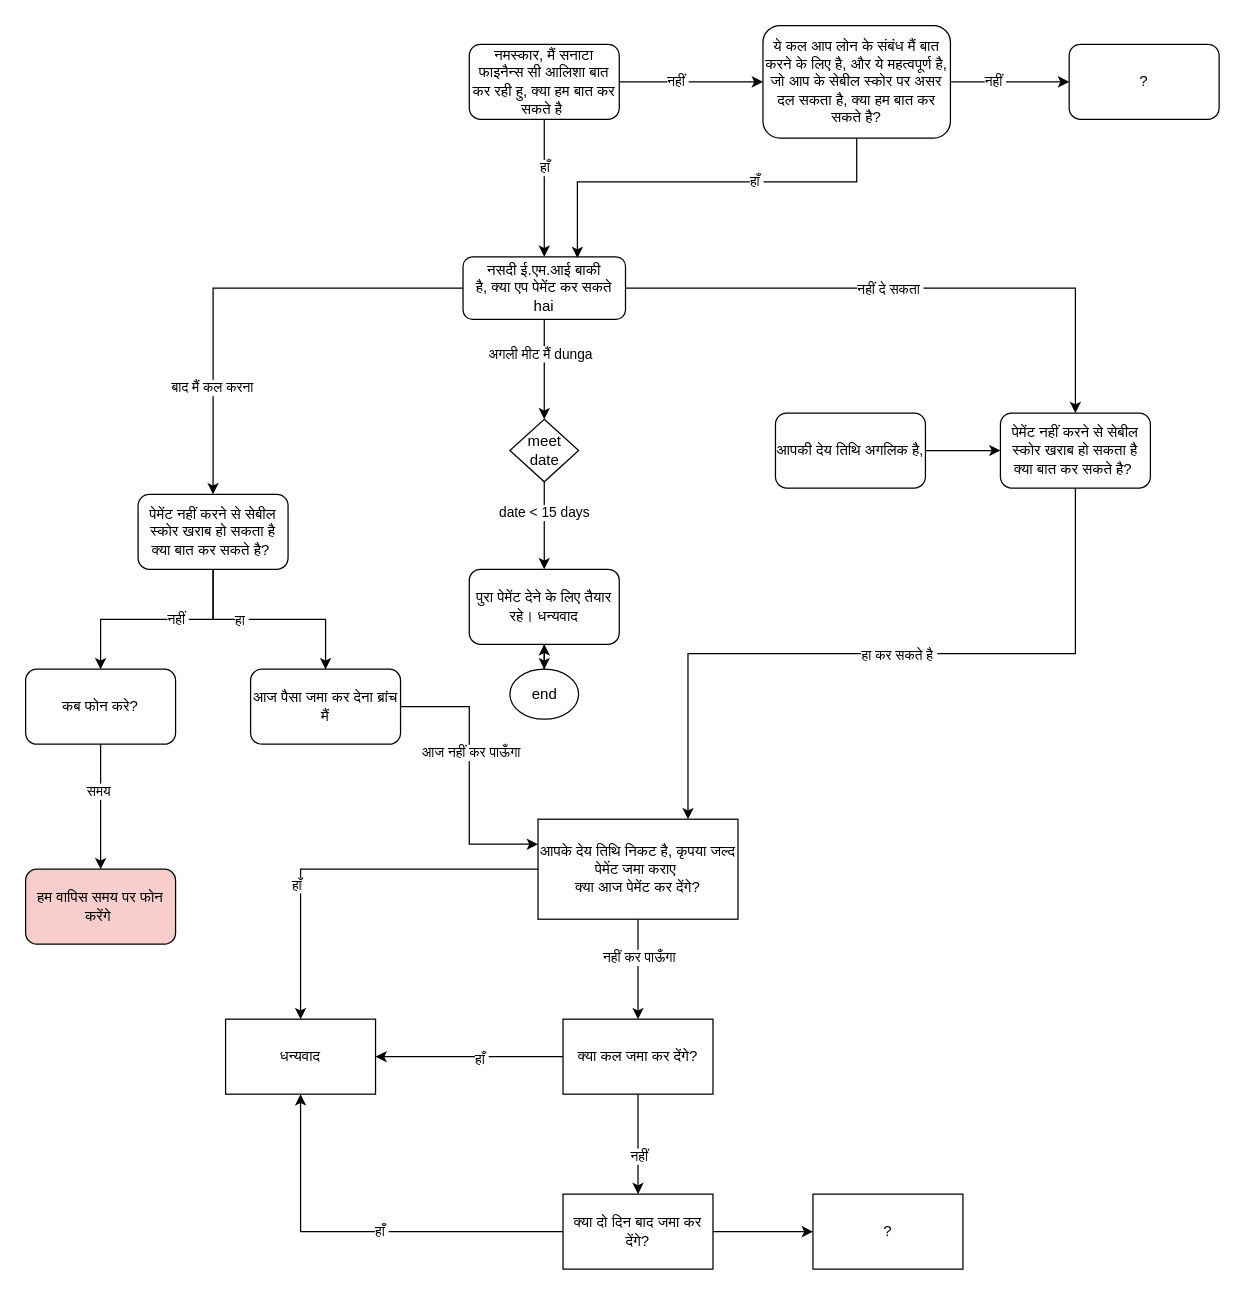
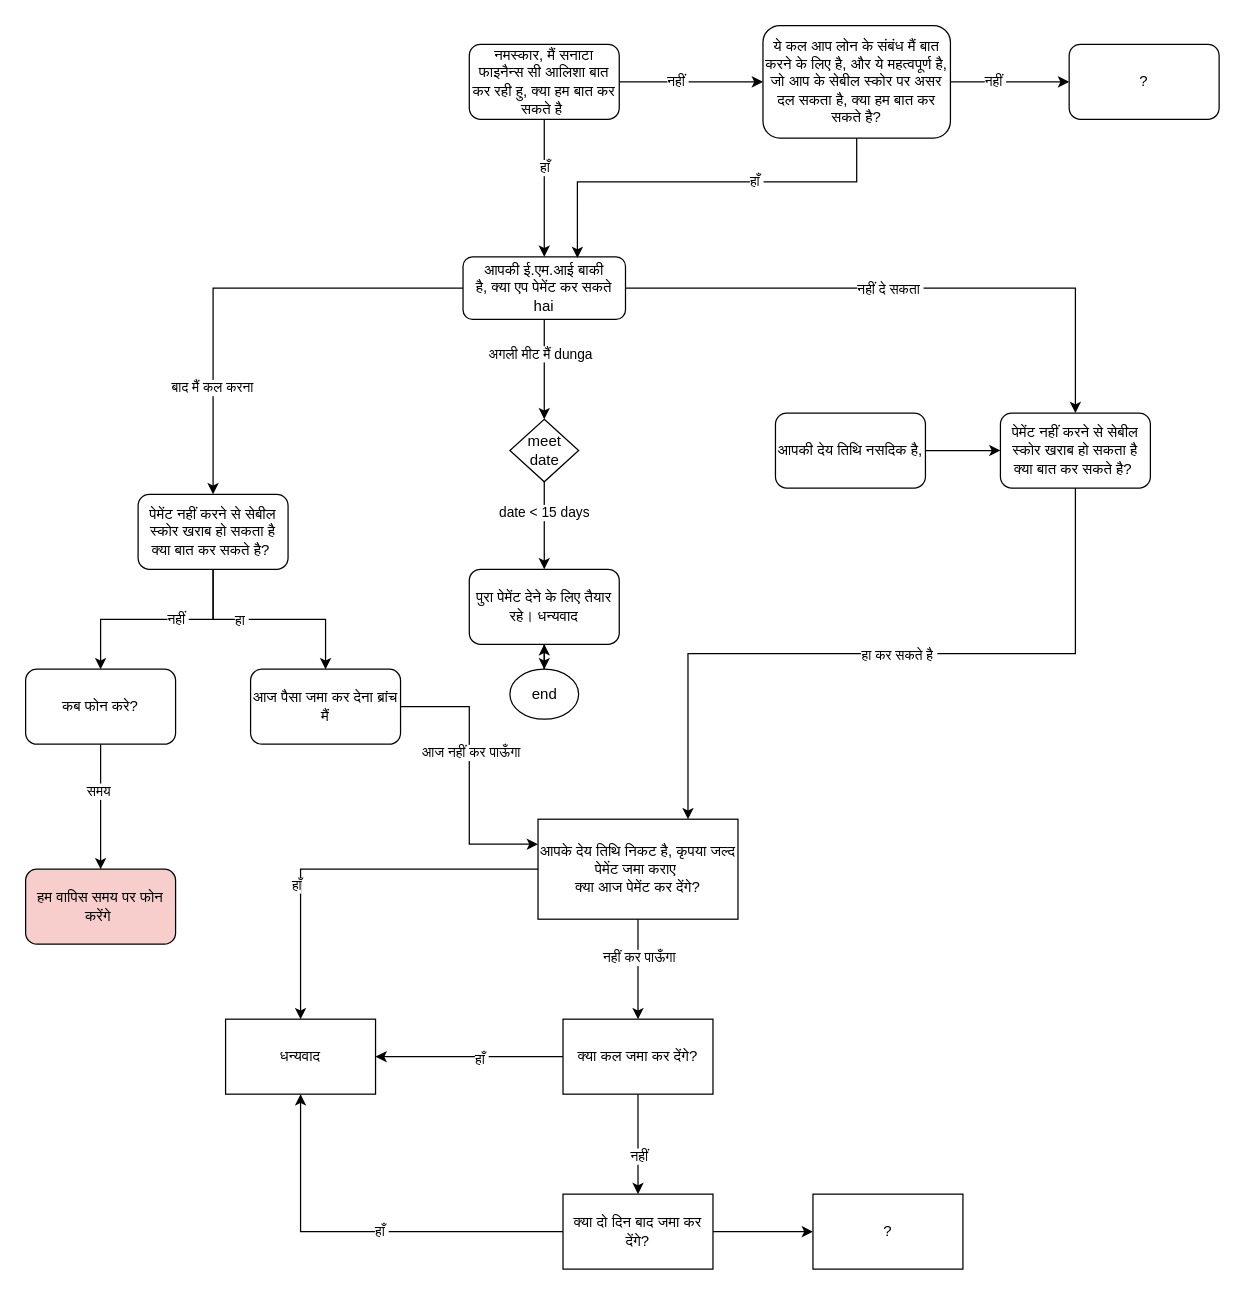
  <mxCell id="0" />
  <mxCell id="1" parent="0" />
  <mxCell id="2" value="" style="edgeStyle=orthogonalEdgeStyle;rounded=0;orthogonalLoop=1;jettySize=auto;html=1;" parent="1" source="8" target="13" edge="1"><mxGeometry relative="1" as="geometry" /></mxCell>
  <mxCell id="3" value="बाद मैं कल करना&amp;nbsp;" style="edgeLabel;html=1;align=center;verticalAlign=middle;resizable=0;points=[];" parent="2" vertex="1" connectable="0"><mxGeometry x="0.425" relative="1" as="geometry"><mxPoint y="19" as="offset" /></mxGeometry></mxCell>
  <mxCell id="4" value="" style="edgeStyle=orthogonalEdgeStyle;rounded=0;orthogonalLoop=1;jettySize=auto;html=1;" parent="1" source="45" target="15" edge="1"><mxGeometry relative="1" as="geometry"><Array as="points"><mxPoint x="435" y="425" /><mxPoint x="435" y="425" /></Array></mxGeometry></mxCell>
  <mxCell id="5" value="date &amp;lt; 15 days" style="edgeLabel;html=1;align=center;verticalAlign=middle;resizable=0;points=[];" vertex="1" connectable="0" parent="4"><mxGeometry x="-0.304" y="-1" relative="1" as="geometry"><mxPoint as="offset" /></mxGeometry></mxCell>
  <mxCell id="6" value="" style="edgeStyle=orthogonalEdgeStyle;rounded=0;orthogonalLoop=1;jettySize=auto;html=1;" parent="1" source="8" target="18" edge="1"><mxGeometry relative="1" as="geometry" /></mxCell>
  <mxCell id="7" value="नहीं दे सकता&amp;nbsp;" style="edgeLabel;html=1;align=center;verticalAlign=middle;resizable=0;points=[];" parent="6" vertex="1" connectable="0"><mxGeometry x="0.529" y="-3" relative="1" as="geometry"><mxPoint x="-141" y="-3" as="offset" /></mxGeometry></mxCell>
- <mxCell id="8" value="नसदी ई.एम.आई बाकी&lt;br&gt;है, क्या एप पेमेंट कर सकते&lt;br&gt;hai" style="rounded=1;whiteSpace=wrap;html=1;" parent="1" vertex="1"><mxGeometry x="370" y="205" width="130" height="50" as="geometry" /></mxCell>
+ <mxCell id="8" value="आपकी ई.एम.आई बाकी&lt;br&gt;है, क्या एप पेमेंट कर सकते&lt;br&gt;hai" style="rounded=1;whiteSpace=wrap;html=1;" parent="1" vertex="1"><mxGeometry x="370" y="205" width="130" height="50" as="geometry" /></mxCell>
  <mxCell id="9" value="" style="edgeStyle=orthogonalEdgeStyle;rounded=0;orthogonalLoop=1;jettySize=auto;html=1;" parent="1" source="13" target="21" edge="1"><mxGeometry relative="1" as="geometry" /></mxCell>
  <mxCell id="10" value="हा&amp;nbsp;" style="edgeLabel;html=1;align=center;verticalAlign=middle;resizable=0;points=[];" parent="9" vertex="1" connectable="0"><mxGeometry x="-0.265" relative="1" as="geometry"><mxPoint as="offset" /></mxGeometry></mxCell>
  <mxCell id="11" value="" style="edgeStyle=orthogonalEdgeStyle;rounded=0;orthogonalLoop=1;jettySize=auto;html=1;" parent="1" source="13" target="24" edge="1"><mxGeometry relative="1" as="geometry" /></mxCell>
  <mxCell id="12" value="नहीं&amp;nbsp;" style="edgeLabel;html=1;align=center;verticalAlign=middle;resizable=0;points=[];" parent="11" vertex="1" connectable="0"><mxGeometry x="-0.189" y="-1" relative="1" as="geometry"><mxPoint as="offset" /></mxGeometry></mxCell>
  <mxCell id="13" value="पेमेंट नहीं करने से सेबील स्कोर खराब हो सकता है&lt;br&gt;क्या बात कर सकते है?&amp;nbsp;" style="whiteSpace=wrap;html=1;rounded=1;" parent="1" vertex="1"><mxGeometry x="110" y="395" width="120" height="60" as="geometry" /></mxCell>
  <mxCell id="14" value="" style="edgeStyle=orthogonalEdgeStyle;rounded=0;orthogonalLoop=1;jettySize=auto;html=1;" edge="1" parent="1" source="15" target="37"><mxGeometry relative="1" as="geometry" /></mxCell>
  <mxCell id="15" value="पुरा पेमेंट देने के लिए तैयार रहे। धन्यवाद" style="whiteSpace=wrap;html=1;rounded=1;" parent="1" vertex="1"><mxGeometry x="375" y="455" width="120" height="60" as="geometry" /></mxCell>
  <mxCell id="16" style="edgeStyle=orthogonalEdgeStyle;rounded=0;orthogonalLoop=1;jettySize=auto;html=1;entryX=0.75;entryY=0;entryDx=0;entryDy=0;exitX=0.5;exitY=1;exitDx=0;exitDy=0;" edge="1" parent="1" source="18" target="29"><mxGeometry relative="1" as="geometry" /></mxCell>
  <mxCell id="17" value="हा कर सकते है&amp;nbsp;" style="edgeLabel;html=1;align=center;verticalAlign=middle;resizable=0;points=[];" vertex="1" connectable="0" parent="16"><mxGeometry x="-0.046" y="1" relative="1" as="geometry"><mxPoint as="offset" /></mxGeometry></mxCell>
  <mxCell id="18" value="&lt;span style=&quot;font-family: Helvetica; font-size: 12px; font-style: normal; font-variant-ligatures: normal; font-variant-caps: normal; font-weight: 400; letter-spacing: normal; orphans: 2; text-align: center; text-indent: 0px; text-transform: none; widows: 2; word-spacing: 0px; -webkit-text-stroke-width: 0px; text-decoration-thickness: initial; text-decoration-style: initial; text-decoration-color: initial; float: none; display: inline !important;&quot;&gt;पेमेंट नहीं करने से सेबील स्कोर खराब हो सकता है&lt;/span&gt;&lt;br style=&quot;border-color: var(--border-color); font-family: Helvetica; font-size: 12px; font-style: normal; font-variant-ligatures: normal; font-variant-caps: normal; font-weight: 400; letter-spacing: normal; orphans: 2; text-align: center; text-indent: 0px; text-transform: none; widows: 2; word-spacing: 0px; -webkit-text-stroke-width: 0px; text-decoration-thickness: initial; text-decoration-style: initial; text-decoration-color: initial;&quot;&gt;&lt;span style=&quot;font-family: Helvetica; font-size: 12px; font-style: normal; font-variant-ligatures: normal; font-variant-caps: normal; font-weight: 400; letter-spacing: normal; orphans: 2; text-align: center; text-indent: 0px; text-transform: none; widows: 2; word-spacing: 0px; -webkit-text-stroke-width: 0px; text-decoration-thickness: initial; text-decoration-style: initial; text-decoration-color: initial; float: none; display: inline !important;&quot;&gt;क्या बात कर सकते है?&amp;nbsp;&lt;/span&gt;" style="whiteSpace=wrap;html=1;rounded=1;labelBackgroundColor=none;fontColor=default;" parent="1" vertex="1"><mxGeometry x="800" y="330" width="120" height="60" as="geometry" /></mxCell>
  <mxCell id="19" style="edgeStyle=orthogonalEdgeStyle;rounded=0;orthogonalLoop=1;jettySize=auto;html=1;entryX=0;entryY=0.25;entryDx=0;entryDy=0;" edge="1" parent="1" source="21" target="29"><mxGeometry relative="1" as="geometry" /></mxCell>
  <mxCell id="20" value="आज नहीं कर पाऊँगा&amp;nbsp;" style="edgeLabel;html=1;align=center;verticalAlign=middle;resizable=0;points=[];" vertex="1" connectable="0" parent="19"><mxGeometry x="-0.169" y="2" relative="1" as="geometry"><mxPoint as="offset" /></mxGeometry></mxCell>
  <mxCell id="21" value="आज पैसा जमा कर देना ब्रांच मैं" style="whiteSpace=wrap;html=1;rounded=1;" parent="1" vertex="1"><mxGeometry x="200" y="535" width="120" height="60" as="geometry" /></mxCell>
  <mxCell id="22" value="" style="edgeStyle=orthogonalEdgeStyle;rounded=0;orthogonalLoop=1;jettySize=auto;html=1;" edge="1" parent="1" source="24" target="58"><mxGeometry relative="1" as="geometry" /></mxCell>
  <mxCell id="23" value="समय&amp;nbsp;" style="edgeLabel;html=1;align=center;verticalAlign=middle;resizable=0;points=[];" vertex="1" connectable="0" parent="22"><mxGeometry x="-0.26" y="-1" relative="1" as="geometry"><mxPoint as="offset" /></mxGeometry></mxCell>
  <mxCell id="24" value="कब फोन करे?" style="whiteSpace=wrap;html=1;rounded=1;" parent="1" vertex="1"><mxGeometry x="20" y="535" width="120" height="60" as="geometry" /></mxCell>
  <mxCell id="25" value="" style="edgeStyle=orthogonalEdgeStyle;rounded=0;orthogonalLoop=1;jettySize=auto;html=1;" edge="1" parent="1" source="29" target="30"><mxGeometry relative="1" as="geometry" /></mxCell>
  <mxCell id="26" value="हाँ" style="edgeLabel;html=1;align=center;verticalAlign=middle;resizable=0;points=[];" vertex="1" connectable="0" parent="25"><mxGeometry x="0.305" y="-4" relative="1" as="geometry"><mxPoint as="offset" /></mxGeometry></mxCell>
  <mxCell id="27" value="" style="edgeStyle=orthogonalEdgeStyle;rounded=0;orthogonalLoop=1;jettySize=auto;html=1;" edge="1" parent="1" source="29" target="35"><mxGeometry relative="1" as="geometry" /></mxCell>
  <mxCell id="28" value="नहीं कर पाऊँगा" style="edgeLabel;html=1;align=center;verticalAlign=middle;resizable=0;points=[];" vertex="1" connectable="0" parent="27"><mxGeometry x="-0.253" relative="1" as="geometry"><mxPoint as="offset" /></mxGeometry></mxCell>
  <mxCell id="29" value="आपके देय तिथि निकट है, कृपया जल्द पेमेंट जमा कराए&amp;nbsp;&lt;br&gt;क्या आज पेमेंट कर देंगे?" style="whiteSpace=wrap;html=1;" vertex="1" parent="1"><mxGeometry x="430" y="655" width="160" height="80" as="geometry" /></mxCell>
  <mxCell id="30" value="धन्यवाद" style="whiteSpace=wrap;html=1;" vertex="1" parent="1"><mxGeometry x="180" y="815" width="120" height="60" as="geometry" /></mxCell>
  <mxCell id="31" style="edgeStyle=orthogonalEdgeStyle;rounded=0;orthogonalLoop=1;jettySize=auto;html=1;entryX=1;entryY=0.5;entryDx=0;entryDy=0;" edge="1" parent="1" source="35" target="30"><mxGeometry relative="1" as="geometry" /></mxCell>
  <mxCell id="32" value="हाँ&amp;nbsp;" style="edgeLabel;html=1;align=center;verticalAlign=middle;resizable=0;points=[];" vertex="1" connectable="0" parent="31"><mxGeometry x="-0.12" y="1" relative="1" as="geometry"><mxPoint as="offset" /></mxGeometry></mxCell>
  <mxCell id="33" value="" style="edgeStyle=orthogonalEdgeStyle;rounded=0;orthogonalLoop=1;jettySize=auto;html=1;" edge="1" parent="1" source="35" target="41"><mxGeometry relative="1" as="geometry" /></mxCell>
  <mxCell id="34" value="नहीं" style="edgeLabel;html=1;align=center;verticalAlign=middle;resizable=0;points=[];" vertex="1" connectable="0" parent="33"><mxGeometry x="0.216" relative="1" as="geometry"><mxPoint as="offset" /></mxGeometry></mxCell>
  <mxCell id="35" value="क्या कल जमा कर देंगे?&lt;br&gt;" style="whiteSpace=wrap;html=1;" vertex="1" parent="1"><mxGeometry x="450" y="815" width="120" height="60" as="geometry" /></mxCell>
  <mxCell id="36" value="" style="edgeStyle=orthogonalEdgeStyle;rounded=0;orthogonalLoop=1;jettySize=auto;html=1;" edge="1" parent="1" source="37" target="15"><mxGeometry relative="1" as="geometry" /></mxCell>
  <mxCell id="37" value="end" style="ellipse;whiteSpace=wrap;html=1;rounded=1;" vertex="1" parent="1"><mxGeometry x="407.5" y="535" width="55" height="40" as="geometry" /></mxCell>
  <mxCell id="38" style="edgeStyle=orthogonalEdgeStyle;rounded=0;orthogonalLoop=1;jettySize=auto;html=1;entryX=0.5;entryY=1;entryDx=0;entryDy=0;" edge="1" parent="1" source="41" target="30"><mxGeometry relative="1" as="geometry" /></mxCell>
  <mxCell id="39" value="हाँ&amp;nbsp;" style="edgeLabel;html=1;align=center;verticalAlign=middle;resizable=0;points=[];" vertex="1" connectable="0" parent="38"><mxGeometry x="-0.087" y="-1" relative="1" as="geometry"><mxPoint as="offset" /></mxGeometry></mxCell>
  <mxCell id="40" value="" style="edgeStyle=orthogonalEdgeStyle;rounded=0;orthogonalLoop=1;jettySize=auto;html=1;" edge="1" parent="1" source="41" target="57"><mxGeometry relative="1" as="geometry" /></mxCell>
  <mxCell id="41" value="क्या दो दिन बाद जमा कर देंगे?" style="whiteSpace=wrap;html=1;" vertex="1" parent="1"><mxGeometry x="450" y="955" width="120" height="60" as="geometry" /></mxCell>
  <mxCell id="42" value="" style="edgeStyle=orthogonalEdgeStyle;rounded=0;orthogonalLoop=1;jettySize=auto;html=1;" edge="1" parent="1" source="8" target="45"><mxGeometry relative="1" as="geometry"><mxPoint x="435" y="275" as="sourcePoint" /><mxPoint x="435" y="395" as="targetPoint" /></mxGeometry></mxCell>
  <mxCell id="43" value="अगली मीट मैं dunga" style="edgeLabel;html=1;align=center;verticalAlign=middle;resizable=0;points=[];" vertex="1" connectable="0" parent="42"><mxGeometry x="-0.327" y="-4" relative="1" as="geometry"><mxPoint as="offset" /></mxGeometry></mxCell>
  <mxCell id="44" style="edgeStyle=orthogonalEdgeStyle;rounded=0;orthogonalLoop=1;jettySize=auto;html=1;entryX=0;entryY=0.5;entryDx=0;entryDy=0;" edge="1" parent="1" source="59" target="18"><mxGeometry relative="1" as="geometry" /></mxCell>
  <mxCell id="45" value="meet&lt;br&gt;date" style="rhombus;whiteSpace=wrap;html=1;" vertex="1" parent="1"><mxGeometry x="407.5" y="335" width="55" height="50" as="geometry" /></mxCell>
  <mxCell id="46" value="" style="edgeStyle=orthogonalEdgeStyle;rounded=0;orthogonalLoop=1;jettySize=auto;html=1;" edge="1" parent="1" source="50" target="8"><mxGeometry relative="1" as="geometry" /></mxCell>
  <mxCell id="47" value="हाँ&amp;nbsp;" style="edgeLabel;html=1;align=center;verticalAlign=middle;resizable=0;points=[];" vertex="1" connectable="0" parent="46"><mxGeometry x="-0.312" y="1" relative="1" as="geometry"><mxPoint as="offset" /></mxGeometry></mxCell>
  <mxCell id="48" value="" style="edgeStyle=orthogonalEdgeStyle;rounded=0;orthogonalLoop=1;jettySize=auto;html=1;" edge="1" parent="1" source="50" target="55"><mxGeometry relative="1" as="geometry" /></mxCell>
  <mxCell id="49" value="नहीं&amp;nbsp;" style="edgeLabel;html=1;align=center;verticalAlign=middle;resizable=0;points=[];" vertex="1" connectable="0" parent="48"><mxGeometry x="-0.203" y="1" relative="1" as="geometry"><mxPoint as="offset" /></mxGeometry></mxCell>
  <mxCell id="50" value="नमस्कार, मैं सनाटा फाइनैन्स सी आलिशा बात कर रही हु, क्या हम बात कर सकते है&amp;nbsp;" style="whiteSpace=wrap;html=1;rounded=1;" vertex="1" parent="1"><mxGeometry x="375" y="35" width="120" height="60" as="geometry" /></mxCell>
  <mxCell id="51" style="edgeStyle=orthogonalEdgeStyle;rounded=0;orthogonalLoop=1;jettySize=auto;html=1;entryX=0.704;entryY=0.02;entryDx=0;entryDy=0;entryPerimeter=0;" edge="1" parent="1" source="55" target="8"><mxGeometry relative="1" as="geometry"><Array as="points"><mxPoint x="685" y="145" /><mxPoint x="461" y="145" /></Array></mxGeometry></mxCell>
  <mxCell id="52" value="हाँ&amp;nbsp;" style="edgeLabel;html=1;align=center;verticalAlign=middle;resizable=0;points=[];" vertex="1" connectable="0" parent="51"><mxGeometry x="-0.276" y="-1" relative="1" as="geometry"><mxPoint as="offset" /></mxGeometry></mxCell>
  <mxCell id="53" value="" style="edgeStyle=orthogonalEdgeStyle;rounded=0;orthogonalLoop=1;jettySize=auto;html=1;" edge="1" parent="1" source="55" target="56"><mxGeometry relative="1" as="geometry" /></mxCell>
  <mxCell id="54" value="नहीं&amp;nbsp;" style="edgeLabel;html=1;align=center;verticalAlign=middle;resizable=0;points=[];" vertex="1" connectable="0" parent="53"><mxGeometry x="-0.273" y="1" relative="1" as="geometry"><mxPoint as="offset" /></mxGeometry></mxCell>
  <mxCell id="55" value="ये कल आप लोन के संबंध मैं बात करने के लिए है, और ये महत्वपूर्ण है, जो आप के सेबील स्कोर पर असर दल सकता है, क्या हम बात कर सकते है?&lt;br&gt;" style="whiteSpace=wrap;html=1;rounded=1;" vertex="1" parent="1"><mxGeometry x="610" y="20" width="150" height="90" as="geometry" /></mxCell>
  <mxCell id="56" value="?" style="whiteSpace=wrap;html=1;rounded=1;" vertex="1" parent="1"><mxGeometry x="855" y="35" width="120" height="60" as="geometry" /></mxCell>
  <mxCell id="57" value="?" style="whiteSpace=wrap;html=1;" vertex="1" parent="1"><mxGeometry x="650" y="955" width="120" height="60" as="geometry" /></mxCell>
  <mxCell id="58" value="हम वापिस समय पर फोन करेंगे&amp;nbsp;" style="whiteSpace=wrap;html=1;rounded=1;fillColor=#f8cecc;" vertex="1" parent="1"><mxGeometry x="20" y="695" width="120" height="60" as="geometry" /></mxCell>
- <mxCell id="59" value="आपकी देय तिथि अगलिक है," style="rounded=1;whiteSpace=wrap;html=1;" vertex="1" parent="1"><mxGeometry x="620" y="330" width="120" height="60" as="geometry" /></mxCell>
+ <mxCell id="59" value="आपकी देय तिथि नसदिक है," style="rounded=1;whiteSpace=wrap;html=1;" vertex="1" parent="1"><mxGeometry x="620" y="330" width="120" height="60" as="geometry" /></mxCell>
